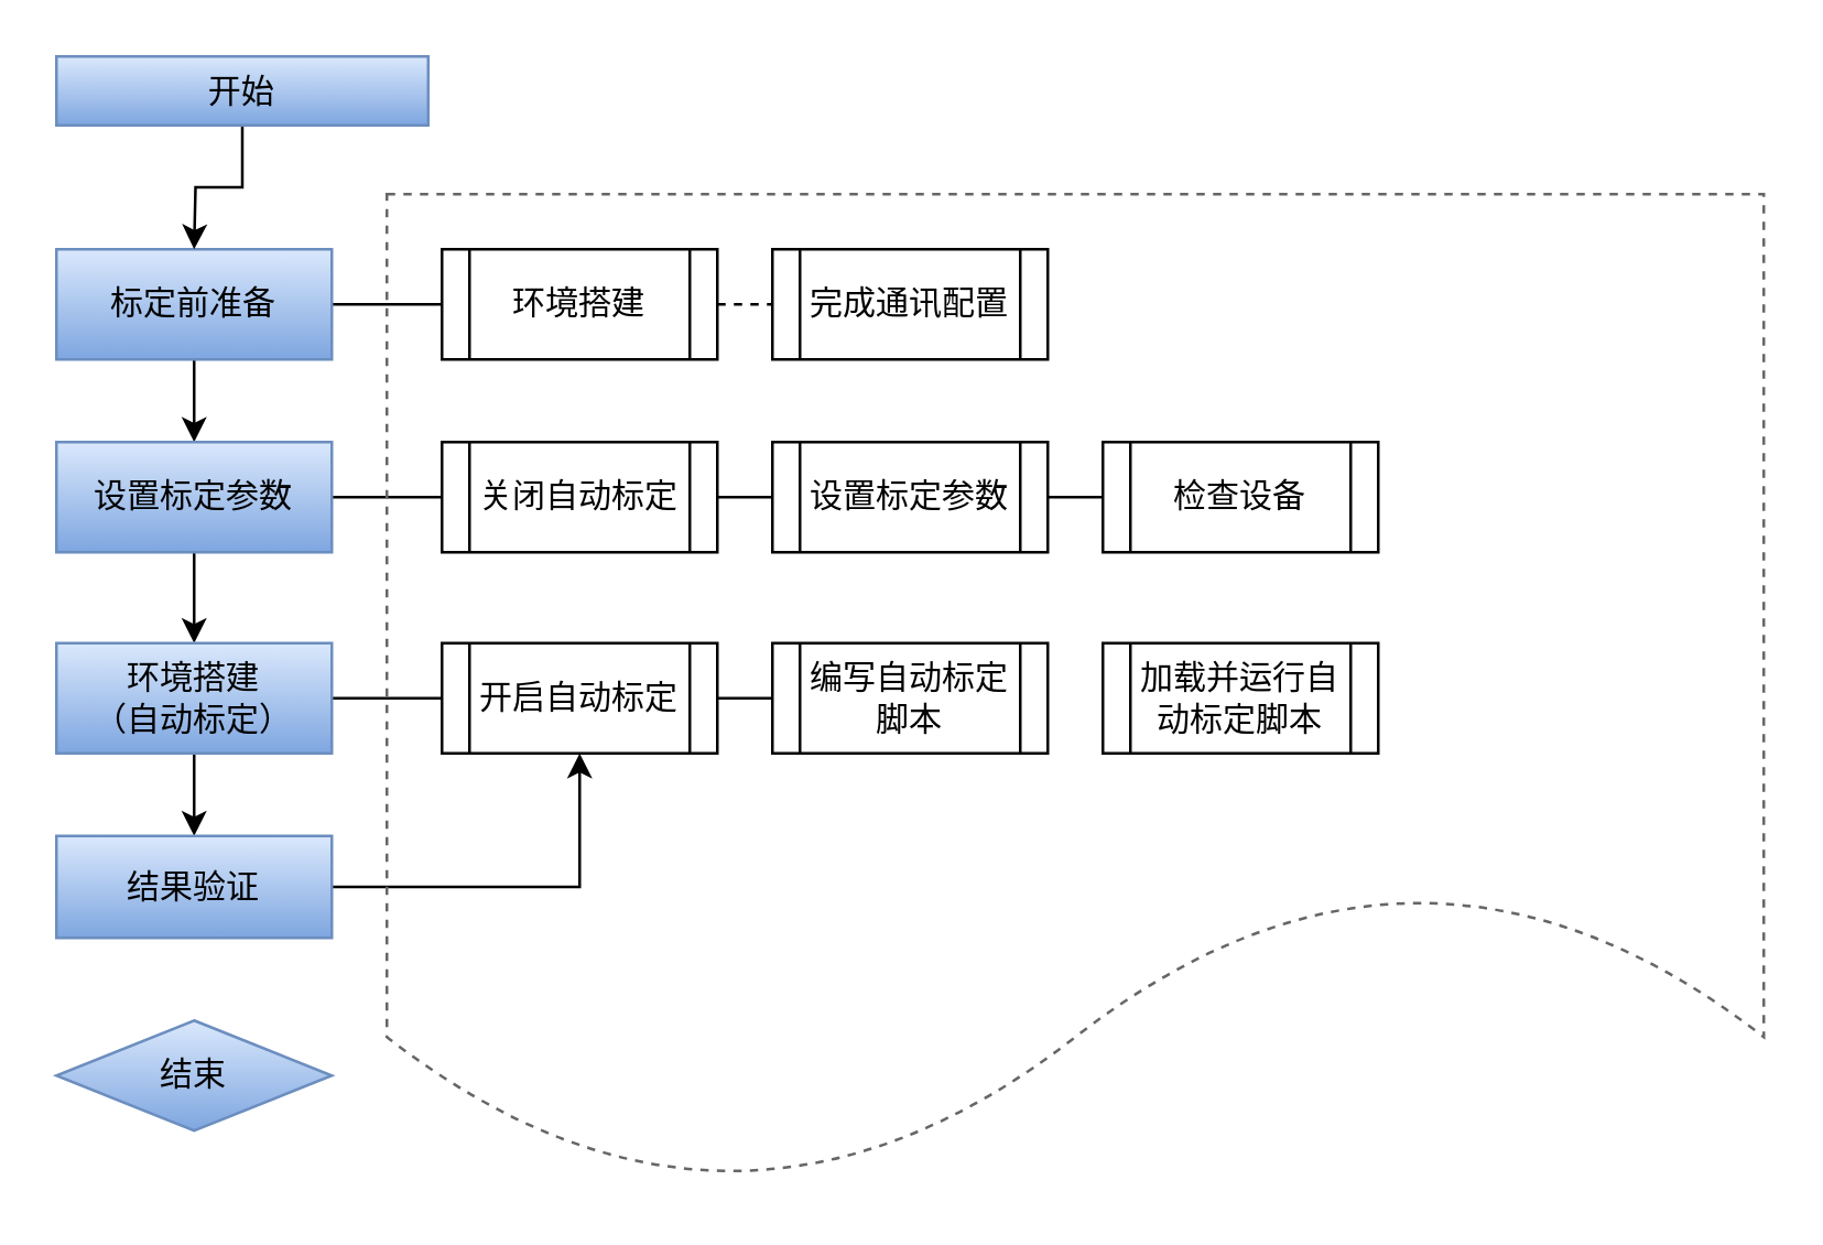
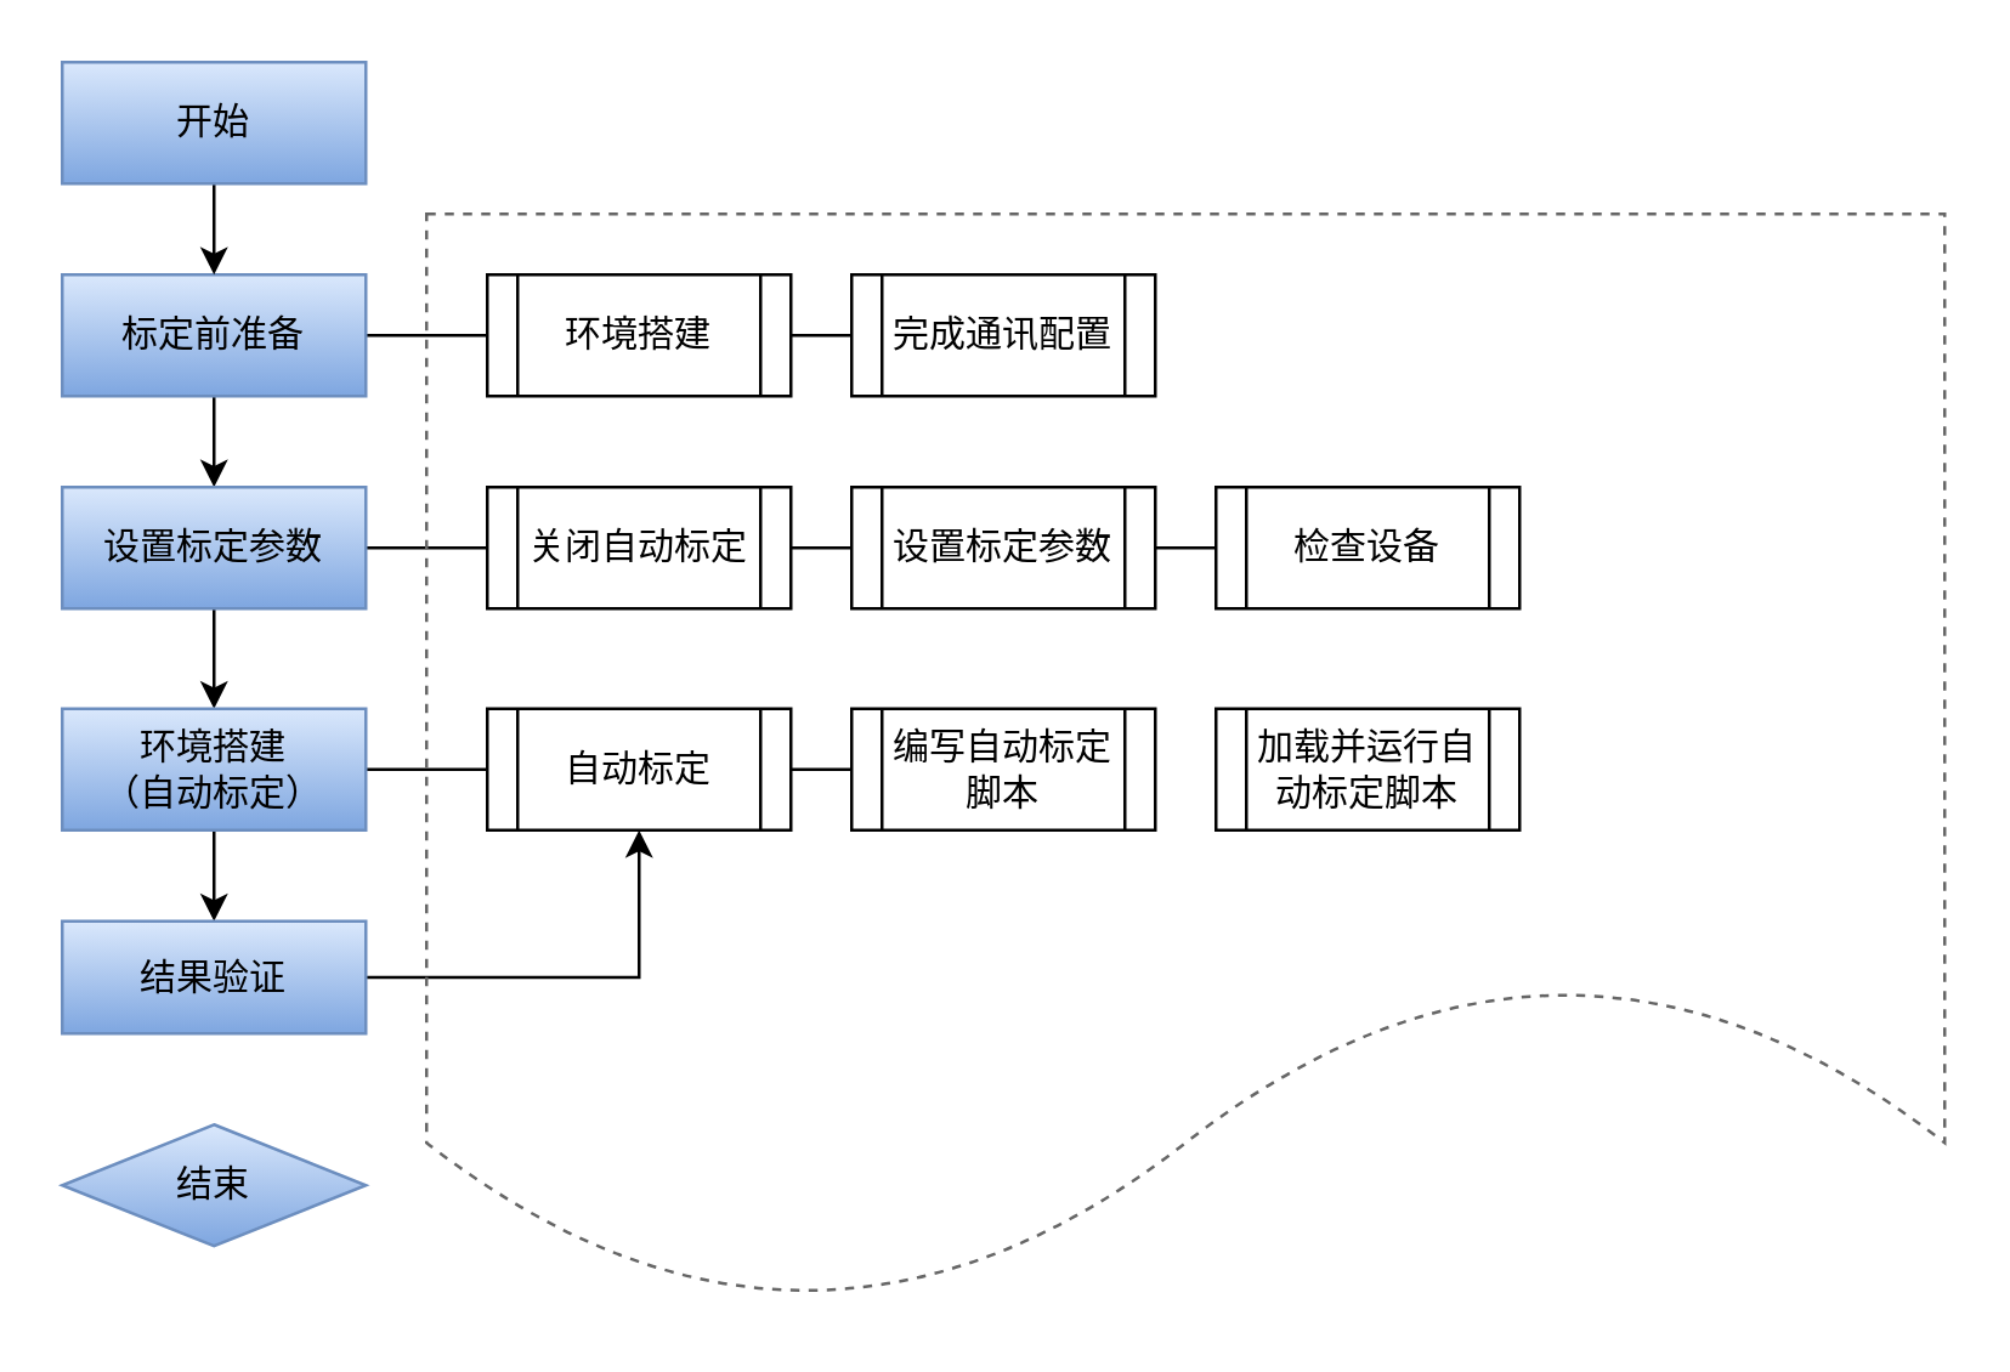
  <mxCell id="0" />
  <mxCell id="1" parent="0" />
- <mxCell id="2" style="edgeStyle=orthogonalEdgeStyle;rounded=0;orthogonalLoop=1;jettySize=auto;html=1;exitX=1;exitY=0.5;exitDx=0;exitDy=0;entryX=0;entryY=0.5;entryDx=0;entryDy=0;endArrow=none;endFill=0;dashed=1;" edge="1" parent="1" source="3" target="15"><mxGeometry relative="1" as="geometry" /></mxCell>
+ <mxCell id="2" style="edgeStyle=orthogonalEdgeStyle;rounded=0;orthogonalLoop=1;jettySize=auto;html=1;exitX=1;exitY=0.5;exitDx=0;exitDy=0;entryX=0;entryY=0.5;entryDx=0;entryDy=0;endArrow=none;endFill=0;" edge="1" parent="1" source="3" target="15"><mxGeometry relative="1" as="geometry" /></mxCell>
  <mxCell id="3" value="环境搭建" style="shape=process;whiteSpace=wrap;html=1;backgroundOutline=1;" vertex="1" parent="1"><mxGeometry x="160" y="90" width="100" height="40" as="geometry" /></mxCell>
  <mxCell id="4" style="rounded=0;orthogonalLoop=1;jettySize=auto;html=1;exitX=1;exitY=0.5;exitDx=0;exitDy=0;entryX=0;entryY=0.5;entryDx=0;entryDy=0;endArrow=none;endFill=0;" edge="1" parent="1" source="6" target="3"><mxGeometry relative="1" as="geometry" /></mxCell>
  <mxCell id="5" style="edgeStyle=orthogonalEdgeStyle;rounded=0;orthogonalLoop=1;jettySize=auto;html=1;exitX=0.5;exitY=1;exitDx=0;exitDy=0;entryX=0.5;entryY=0;entryDx=0;entryDy=0;" edge="1" parent="1" source="6" target="9"><mxGeometry relative="1" as="geometry" /></mxCell>
  <mxCell id="6" value="标定前准备" style="rounded=0;whiteSpace=wrap;html=1;fillColor=#dae8fc;strokeColor=#6c8ebf;gradientColor=#7ea6e0;" vertex="1" parent="1"><mxGeometry x="20" y="90" width="100" height="40" as="geometry" /></mxCell>
  <mxCell id="7" style="edgeStyle=orthogonalEdgeStyle;rounded=0;orthogonalLoop=1;jettySize=auto;html=1;exitX=1;exitY=0.5;exitDx=0;exitDy=0;entryX=0;entryY=0.5;entryDx=0;entryDy=0;endArrow=none;endFill=0;" edge="1" parent="1" source="9" target="17"><mxGeometry relative="1" as="geometry" /></mxCell>
  <mxCell id="8" value="" style="edgeStyle=orthogonalEdgeStyle;rounded=0;orthogonalLoop=1;jettySize=auto;html=1;entryX=0.5;entryY=0;entryDx=0;entryDy=0;" edge="1" parent="1" source="9" target="12"><mxGeometry relative="1" as="geometry"><mxPoint x="70" y="230" as="targetPoint" /></mxGeometry></mxCell>
  <mxCell id="9" value="设置标定参数" style="rounded=0;whiteSpace=wrap;html=1;fillColor=#dae8fc;strokeColor=#6c8ebf;gradientColor=#7ea6e0;" vertex="1" parent="1"><mxGeometry x="20" y="160" width="100" height="40" as="geometry" /></mxCell>
  <mxCell id="10" style="edgeStyle=orthogonalEdgeStyle;rounded=0;orthogonalLoop=1;jettySize=auto;html=1;exitX=1;exitY=0.5;exitDx=0;exitDy=0;entryX=0;entryY=0.5;entryDx=0;entryDy=0;endArrow=none;endFill=0;" edge="1" parent="1" source="12" target="22"><mxGeometry relative="1" as="geometry" /></mxCell>
  <mxCell id="11" value="" style="edgeStyle=orthogonalEdgeStyle;rounded=0;orthogonalLoop=1;jettySize=auto;html=1;" edge="1" parent="1" source="12" target="14"><mxGeometry relative="1" as="geometry" /></mxCell>
  <mxCell id="12" value="环境搭建&lt;div&gt;（自动标定）&lt;/div&gt;" style="rounded=0;whiteSpace=wrap;html=1;fillColor=#dae8fc;strokeColor=#6c8ebf;gradientColor=#7ea6e0;" vertex="1" parent="1"><mxGeometry x="20" y="233" width="100" height="40" as="geometry" /></mxCell>
  <mxCell id="13" value="" style="edgeStyle=orthogonalEdgeStyle;rounded=0;orthogonalLoop=1;jettySize=auto;html=1;" edge="1" parent="1" source="14" target="22"><mxGeometry relative="1" as="geometry" /></mxCell>
  <mxCell id="14" value="结果验证" style="rounded=0;whiteSpace=wrap;html=1;fillColor=#dae8fc;strokeColor=#6c8ebf;gradientColor=#7ea6e0;" vertex="1" parent="1"><mxGeometry x="20" y="303" width="100" height="37" as="geometry" /></mxCell>
  <mxCell id="15" value="完成通讯配置" style="shape=process;whiteSpace=wrap;html=1;backgroundOutline=1;" vertex="1" parent="1"><mxGeometry x="280" y="90" width="100" height="40" as="geometry" /></mxCell>
  <mxCell id="16" style="edgeStyle=orthogonalEdgeStyle;rounded=0;orthogonalLoop=1;jettySize=auto;html=1;exitX=1;exitY=0.5;exitDx=0;exitDy=0;entryX=0;entryY=0.5;entryDx=0;entryDy=0;endArrow=none;endFill=0;" edge="1" parent="1" source="17" target="19"><mxGeometry relative="1" as="geometry" /></mxCell>
  <mxCell id="17" value="关闭自动标定" style="shape=process;whiteSpace=wrap;html=1;backgroundOutline=1;" vertex="1" parent="1"><mxGeometry x="160" y="160" width="100" height="40" as="geometry" /></mxCell>
  <mxCell id="18" style="edgeStyle=orthogonalEdgeStyle;rounded=0;orthogonalLoop=1;jettySize=auto;html=1;exitX=1;exitY=0.5;exitDx=0;exitDy=0;entryX=0;entryY=0.5;entryDx=0;entryDy=0;endArrow=none;endFill=0;" edge="1" parent="1" source="19" target="20"><mxGeometry relative="1" as="geometry" /></mxCell>
  <mxCell id="19" value="设置标定参数" style="shape=process;whiteSpace=wrap;html=1;backgroundOutline=1;" vertex="1" parent="1"><mxGeometry x="280" y="160" width="100" height="40" as="geometry" /></mxCell>
  <mxCell id="20" value="检查设备" style="shape=process;whiteSpace=wrap;html=1;backgroundOutline=1;" vertex="1" parent="1"><mxGeometry x="400" y="160" width="100" height="40" as="geometry" /></mxCell>
  <mxCell id="21" style="edgeStyle=orthogonalEdgeStyle;rounded=0;orthogonalLoop=1;jettySize=auto;html=1;exitX=1;exitY=0.5;exitDx=0;exitDy=0;entryX=0;entryY=0.5;entryDx=0;entryDy=0;endArrow=none;endFill=0;" edge="1" parent="1" source="22" target="23"><mxGeometry relative="1" as="geometry" /></mxCell>
- <mxCell id="22" value="开启自动标定" style="shape=process;whiteSpace=wrap;html=1;backgroundOutline=1;" vertex="1" parent="1"><mxGeometry x="160" y="233" width="100" height="40" as="geometry" /></mxCell>
+ <mxCell id="22" value="自动标定" style="shape=process;whiteSpace=wrap;html=1;backgroundOutline=1;" vertex="1" parent="1"><mxGeometry x="160" y="233" width="100" height="40" as="geometry" /></mxCell>
  <mxCell id="23" value="编写自动标定脚本" style="shape=process;whiteSpace=wrap;html=1;backgroundOutline=1;" vertex="1" parent="1"><mxGeometry x="280" y="233" width="100" height="40" as="geometry" /></mxCell>
  <mxCell id="24" value="加载并运行自动标定脚本" style="shape=process;whiteSpace=wrap;html=1;backgroundOutline=1;" vertex="1" parent="1"><mxGeometry x="400" y="233" width="100" height="40" as="geometry" /></mxCell>
  <mxCell id="25" value="" style="edgeStyle=orthogonalEdgeStyle;rounded=0;orthogonalLoop=1;jettySize=auto;html=1;" edge="1" parent="1" source="26"><mxGeometry relative="1" as="geometry"><mxPoint x="70" y="90" as="targetPoint" /></mxGeometry></mxCell>
- <mxCell id="26" value="开始" style="rounded=0;whiteSpace=wrap;html=1;fillColor=#dae8fc;strokeColor=#6c8ebf;gradientColor=#7ea6e0;" vertex="1" parent="1"><mxGeometry x="20" y="20" width="135" height="25" as="geometry" /></mxCell>
+ <mxCell id="26" value="开始" style="rounded=0;whiteSpace=wrap;html=1;fillColor=#dae8fc;strokeColor=#6c8ebf;gradientColor=#7ea6e0;" vertex="1" parent="1"><mxGeometry x="20" y="20" width="100" height="40" as="geometry" /></mxCell>
  <mxCell id="27" value="结束" style="rhombus;whiteSpace=wrap;html=1;fillColor=#dae8fc;strokeColor=#6c8ebf;gradientColor=#7ea6e0;" vertex="1" parent="1"><mxGeometry x="20" y="370" width="100" height="40" as="geometry" /></mxCell>
  <mxCell id="28" value="" style="shape=document;whiteSpace=wrap;html=1;boundedLbl=1;dashed=1;fillColor=none;strokeColor=#666666;" vertex="1" parent="1"><mxGeometry x="140" y="70" width="500" height="360" as="geometry" /></mxCell>
